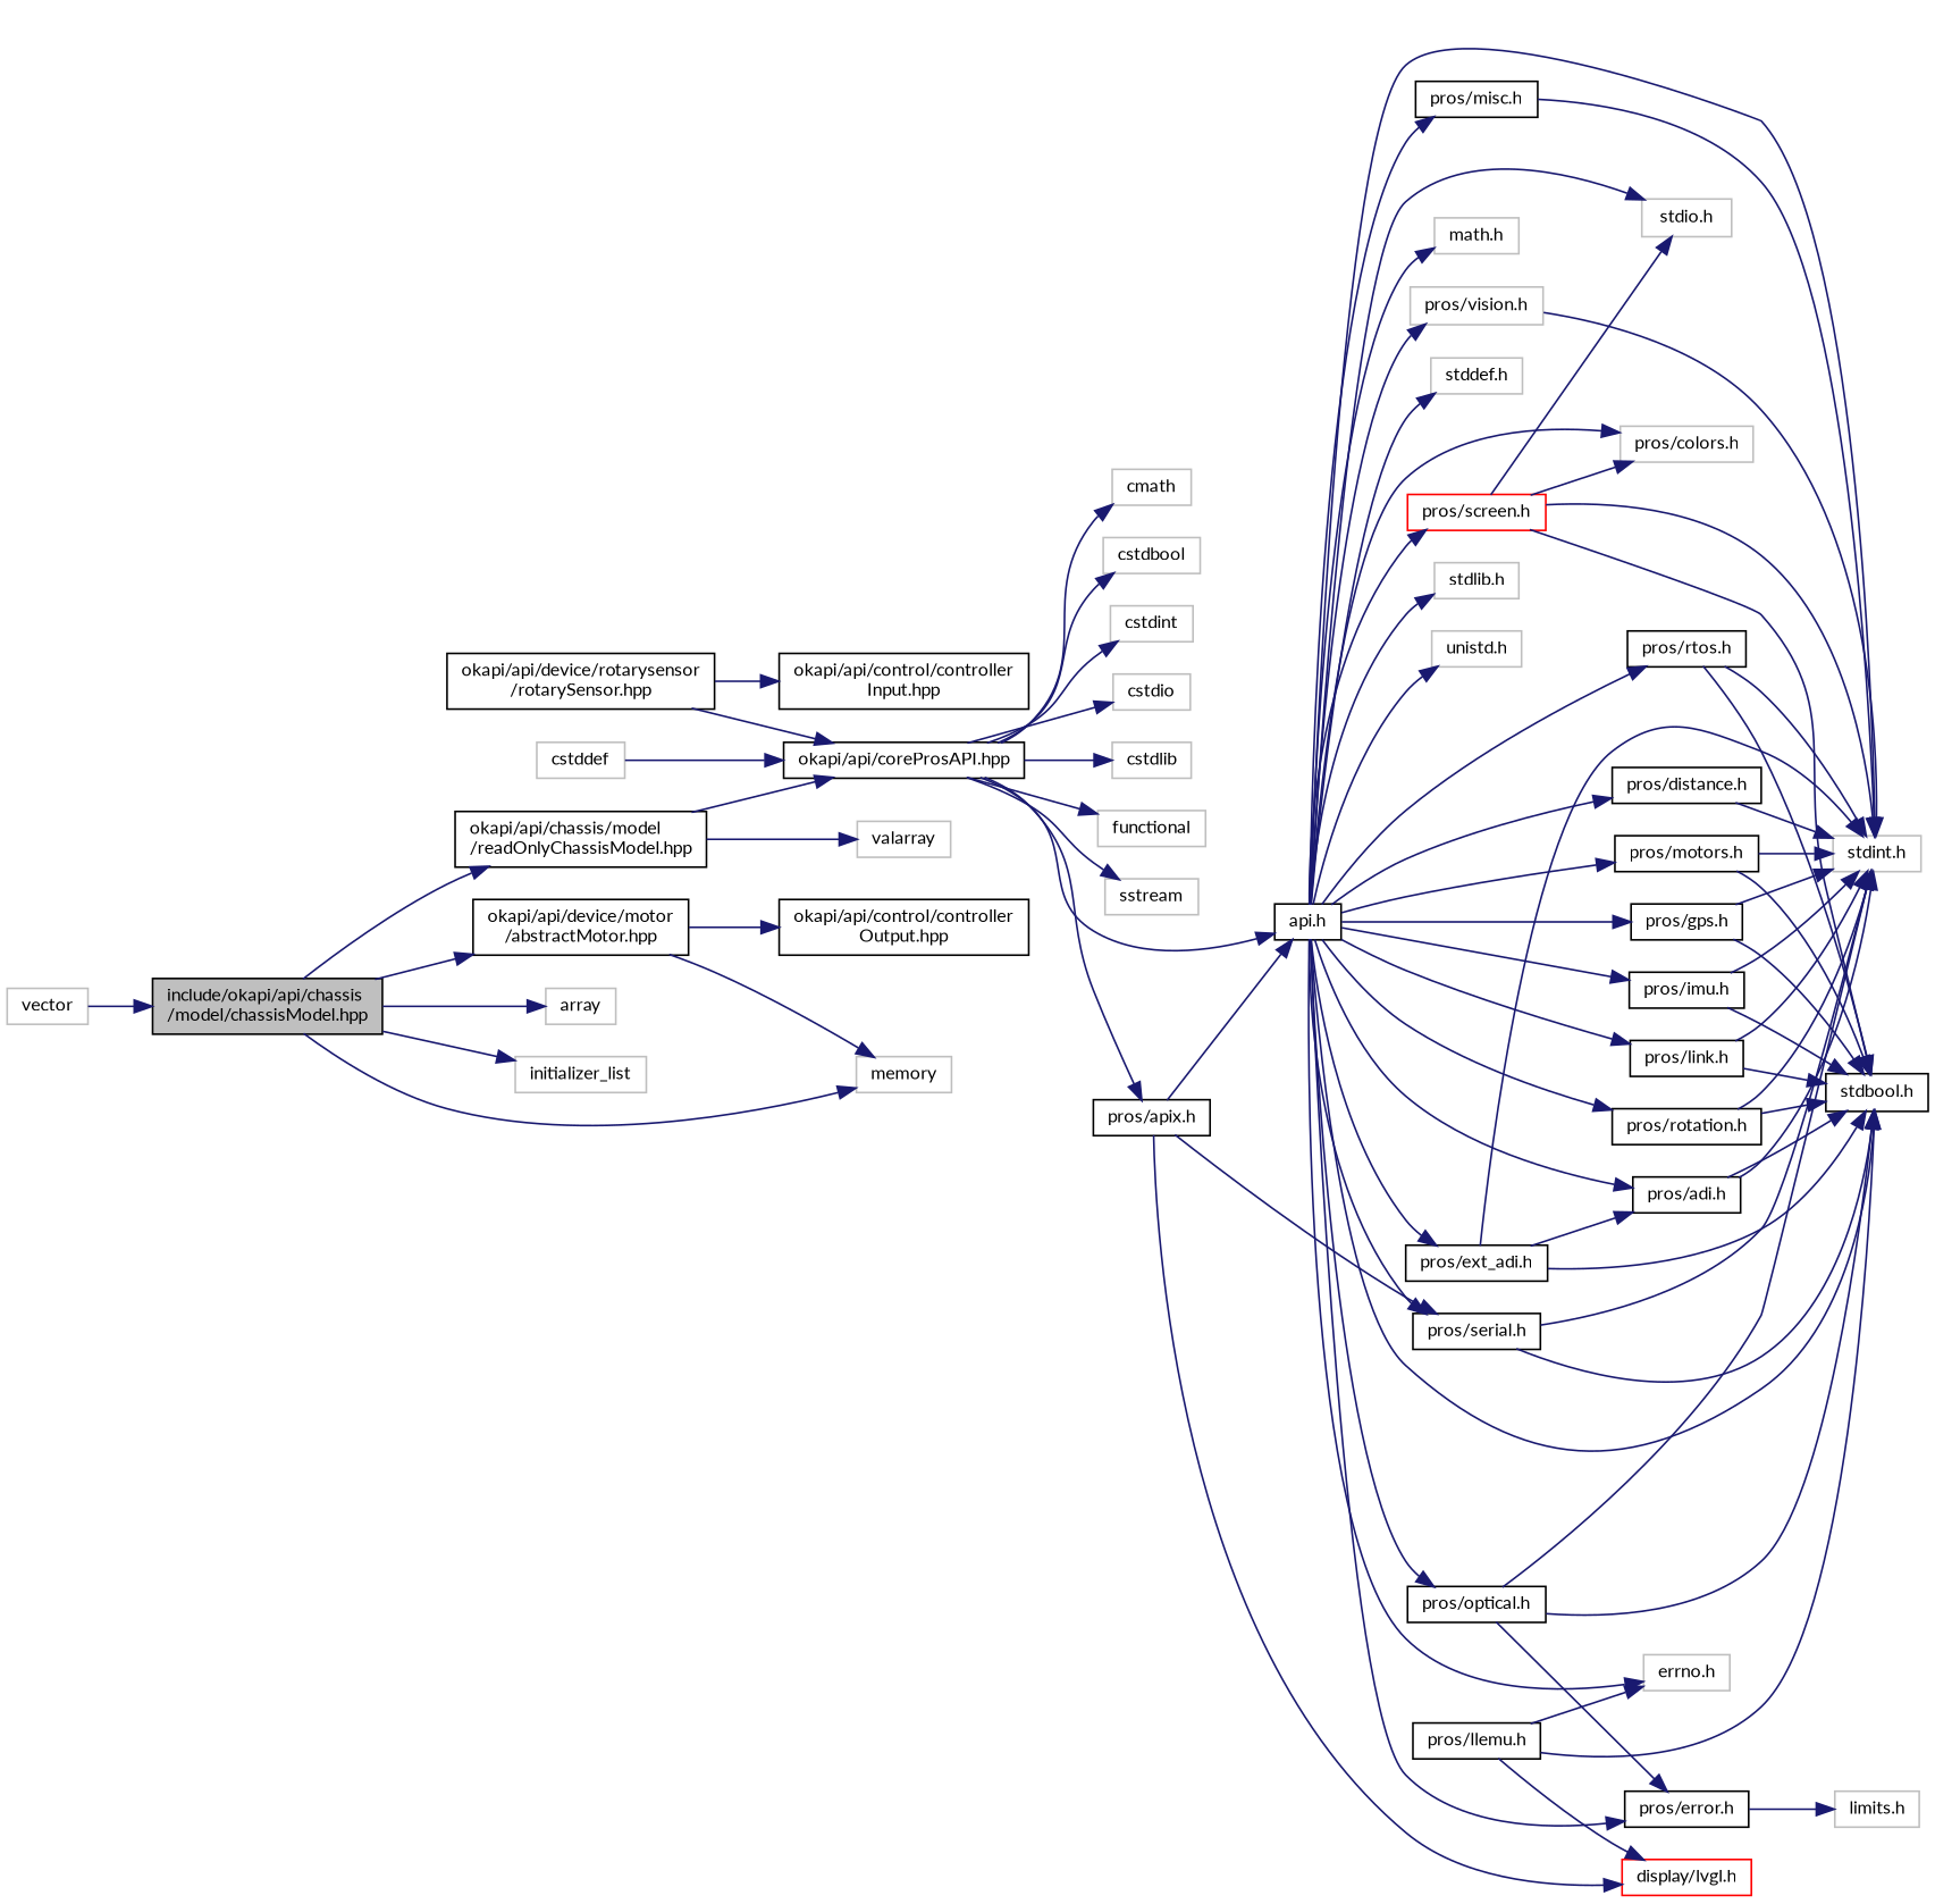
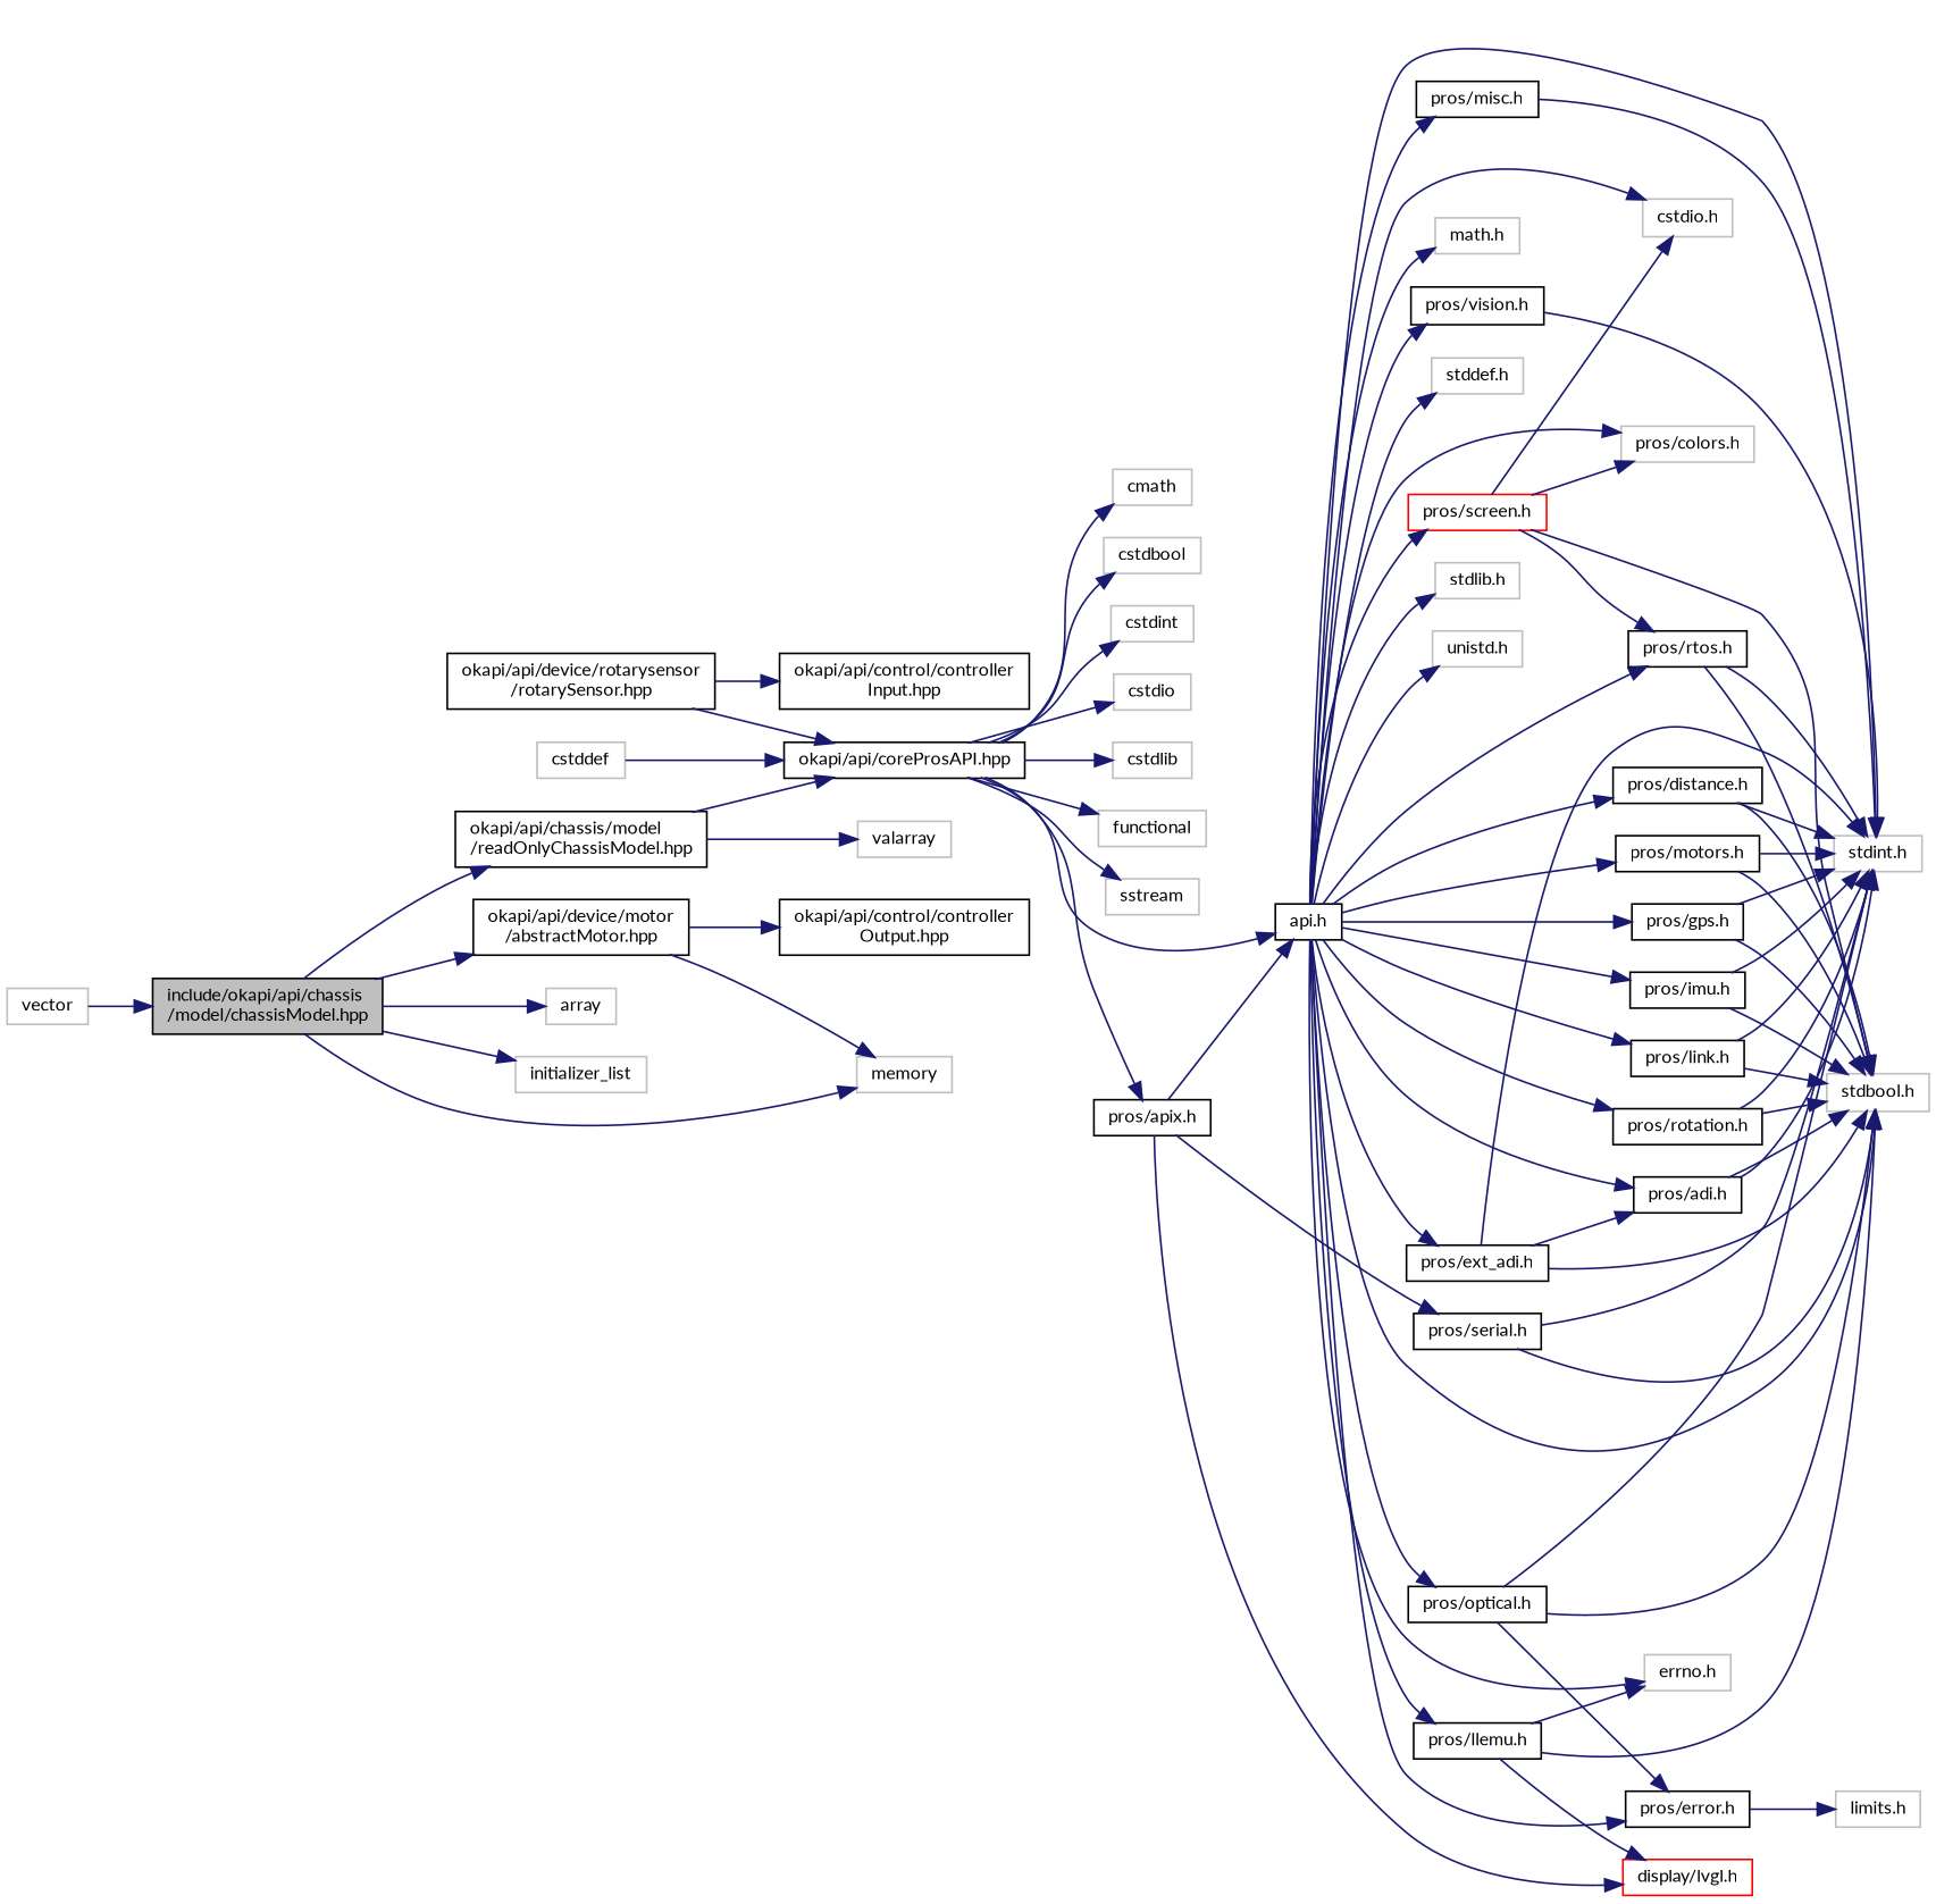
  digraph {
    fontname=Lato
    rankdir=LR
    node [color=black fillcolor=white fontname=Lato fontsize=10 shape=record style=filled]
    edge [color=midnightblue fontname=Lato fontsize=10 labelfontname=Helvetica labelfontsize=10 style=solid]
    n1 [fillcolor=grey75 fontcolor=black height=0.2 label="include/okapi/api/chassis\l/model/chassisModel.hpp" width=0.4]
    n2 [color=grey75 height=0.2 label=array width=0.4]
    n3 [color=grey75 height=0.2 label=initializer_list width=0.4]
    n4 [color=grey75 height=0.2 label=memory width=0.4]
    n5 [height=0.2 label="okapi/api/chassis/model\l/readOnlyChassisModel.hpp" width=0.4]
    n6 [height=0.2 label="okapi/api/device/motor\l/abstractMotor.hpp" width=0.4]
    n7 [color=grey75 height=0.2 label=vector width=0.4]
    n8 [color=grey75 height=0.2 label=valarray width=0.4]
    n9 [height=0.2 label="okapi/api/coreProsAPI.hpp" width=0.4]
    n10 [height=0.2 label="okapi/api/control/controller\lOutput.hpp" width=0.4]
    n11 [color=grey75 height=0.2 label=cmath width=0.4]
    n12 [color=grey75 height=0.2 label=cstdbool width=0.4]
    n13 [color=grey75 height=0.2 label=cstdint width=0.4]
    n14 [color=grey75 height=0.2 label=cstdio width=0.4]
    n15 [color=grey75 height=0.2 label=cstdlib width=0.4]
    n16 [color=grey75 height=0.2 label=functional width=0.4]
    n17 [color=grey75 height=0.2 label=sstream width=0.4]
    n18 [height=0.2 label="api.h" width=0.4]
    n19 [height=0.2 label="pros/apix.h" width=0.4]
    n20 [color=grey75 height=0.2 label=cstddef width=0.4]
    n21 [color=grey75 height=0.2 label="errno.h" width=0.4]
    n22 [color=grey75 height=0.2 label="math.h" width=0.4]
-   n23 [height=0.2 label="stdbool.h" width=0.4]
+   n23 [color=grey75 height=0.2 label="stdbool.h" width=0.4]
    n24 [color=grey75 height=0.2 label="stddef.h" width=0.4]
    n25 [color=grey75 height=0.2 label="stdint.h" width=0.4]
-   n26 [color=grey75 height=0.2 label="stdio.h" width=0.4]
+   n26 [color=grey75 height=0.2 label="cstdio.h" width=0.4]
    n27 [color=grey75 height=0.2 label="stdlib.h" width=0.4]
    n28 [color=grey75 height=0.2 label="unistd.h" width=0.4]
    n29 [height=0.2 label="pros/adi.h" width=0.4]
    n30 [color=grey75 height=0.2 label="pros/colors.h" width=0.4]
    n31 [height=0.2 label="pros/distance.h" width=0.4]
    n32 [height=0.2 label="pros/error.h" width=0.4]
    n33 [height=0.2 label="pros/ext_adi.h" width=0.4]
    n34 [height=0.2 label="pros/gps.h" width=0.4]
    n35 [height=0.2 label="pros/imu.h" width=0.4]
    n36 [height=0.2 label="pros/link.h" width=0.4]
    n37 [height=0.2 label="pros/llemu.h" width=0.4]
    n38 [height=0.2 label="pros/misc.h" width=0.4]
    n39 [height=0.2 label="pros/motors.h" width=0.4]
    n40 [height=0.2 label="pros/optical.h" width=0.4]
    n41 [height=0.2 label="pros/rotation.h" width=0.4]
    n42 [height=0.2 label="pros/rtos.h" width=0.4]
    n43 [color=red height=0.2 label="pros/screen.h" width=0.4]
-   n44 [color=grey75 height=0.2 label="pros/vision.h" width=0.4]
+   n44 [height=0.2 label="pros/vision.h" width=0.4]
    n45 [color=red height=0.2 label="display/lvgl.h" width=0.4]
    n46 [height=0.2 label="pros/serial.h" width=0.4]
    n47 [color=grey75 height=0.2 label="limits.h" width=0.4]
    n48 [height=0.2 label="okapi/api/device/rotarysensor\l/rotarySensor.hpp" width=0.4]
    n49 [height=0.2 label="okapi/api/control/controller\lInput.hpp" width=0.4]
    n1 -> n2
    n1 -> n3
    n1 -> n4
    n1 -> n5
    n1 -> n6
    n5 -> n8
    n5 -> n9
    n6 -> n4
    n6 -> n10
    n7 -> n1
    n9 -> n11
    n9 -> n12
    n9 -> n13
    n9 -> n14
    n9 -> n15
    n9 -> n16
    n9 -> n17
    n9 -> n18
    n9 -> n19
    n18 -> n21
    n18 -> n22
    n18 -> n23
    n18 -> n24
    n18 -> n25
    n18 -> n26
    n18 -> n27
    n18 -> n28
    n18 -> n29
    n18 -> n30
    n18 -> n31
    n18 -> n32
    n18 -> n33
    n18 -> n34
    n18 -> n35
    n18 -> n36
-   n18 -> n46
+   n18 -> n37
    n18 -> n38
    n18 -> n39
    n18 -> n40
    n18 -> n41
    n18 -> n42
    n18 -> n43
    n18 -> n44
    n19 -> n18
    n19 -> n45
    n19 -> n46
    n20 -> n9
    n29 -> n23
    n29 -> n25
+   n31 -> n23
    n31 -> n25
    n32 -> n47
    n33 -> n23
    n33 -> n25
    n33 -> n29
    n34 -> n23
    n34 -> n25
    n35 -> n23
    n35 -> n25
    n36 -> n23
    n36 -> n25
    n37 -> n21
    n37 -> n23
    n37 -> n45
    n38 -> n25
    n39 -> n23
    n39 -> n25
    n40 -> n23
    n40 -> n25
    n40 -> n32
    n41 -> n23
    n41 -> n25
    n42 -> n23
    n42 -> n25
    n43 -> n23
-   n43 -> n25
+   n43 -> n42
    n43 -> n26
    n43 -> n30
    n44 -> n25
    n46 -> n23
    n46 -> n25
    n48 -> n9
    n48 -> n49
  }
